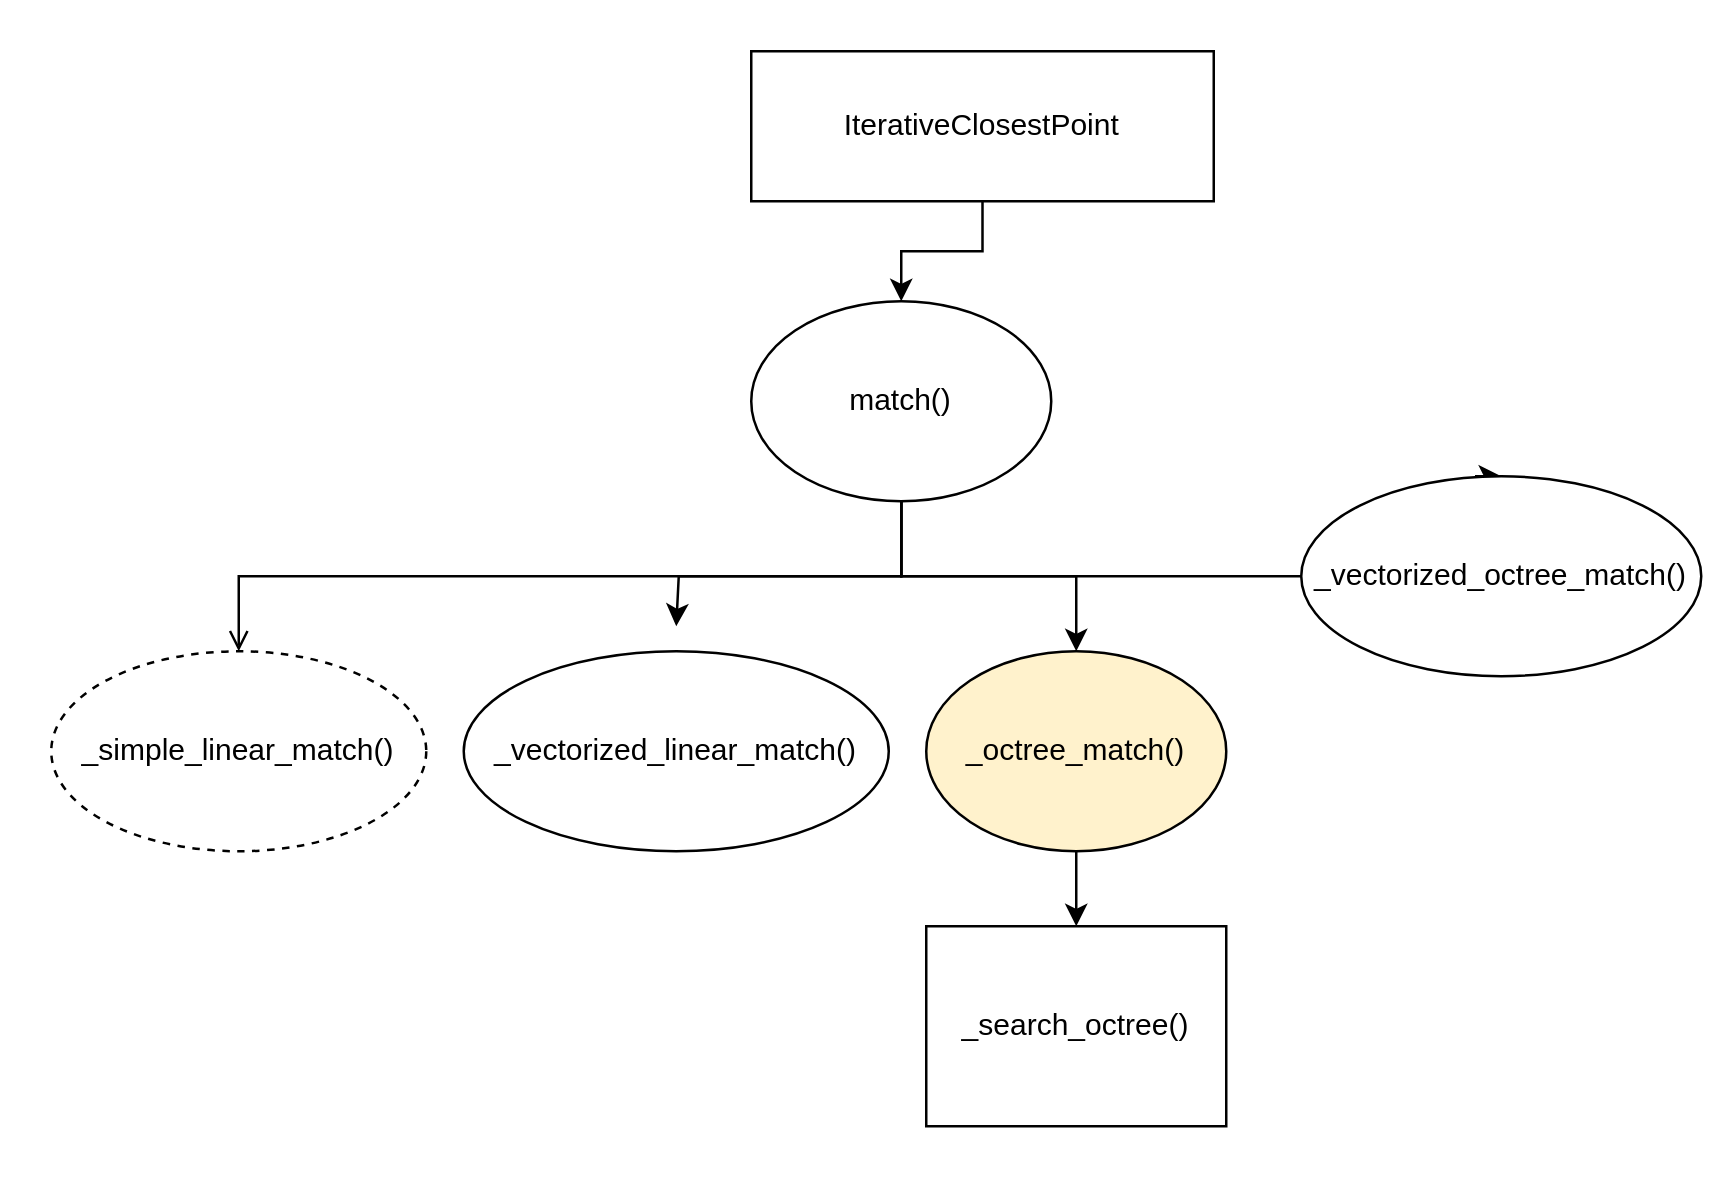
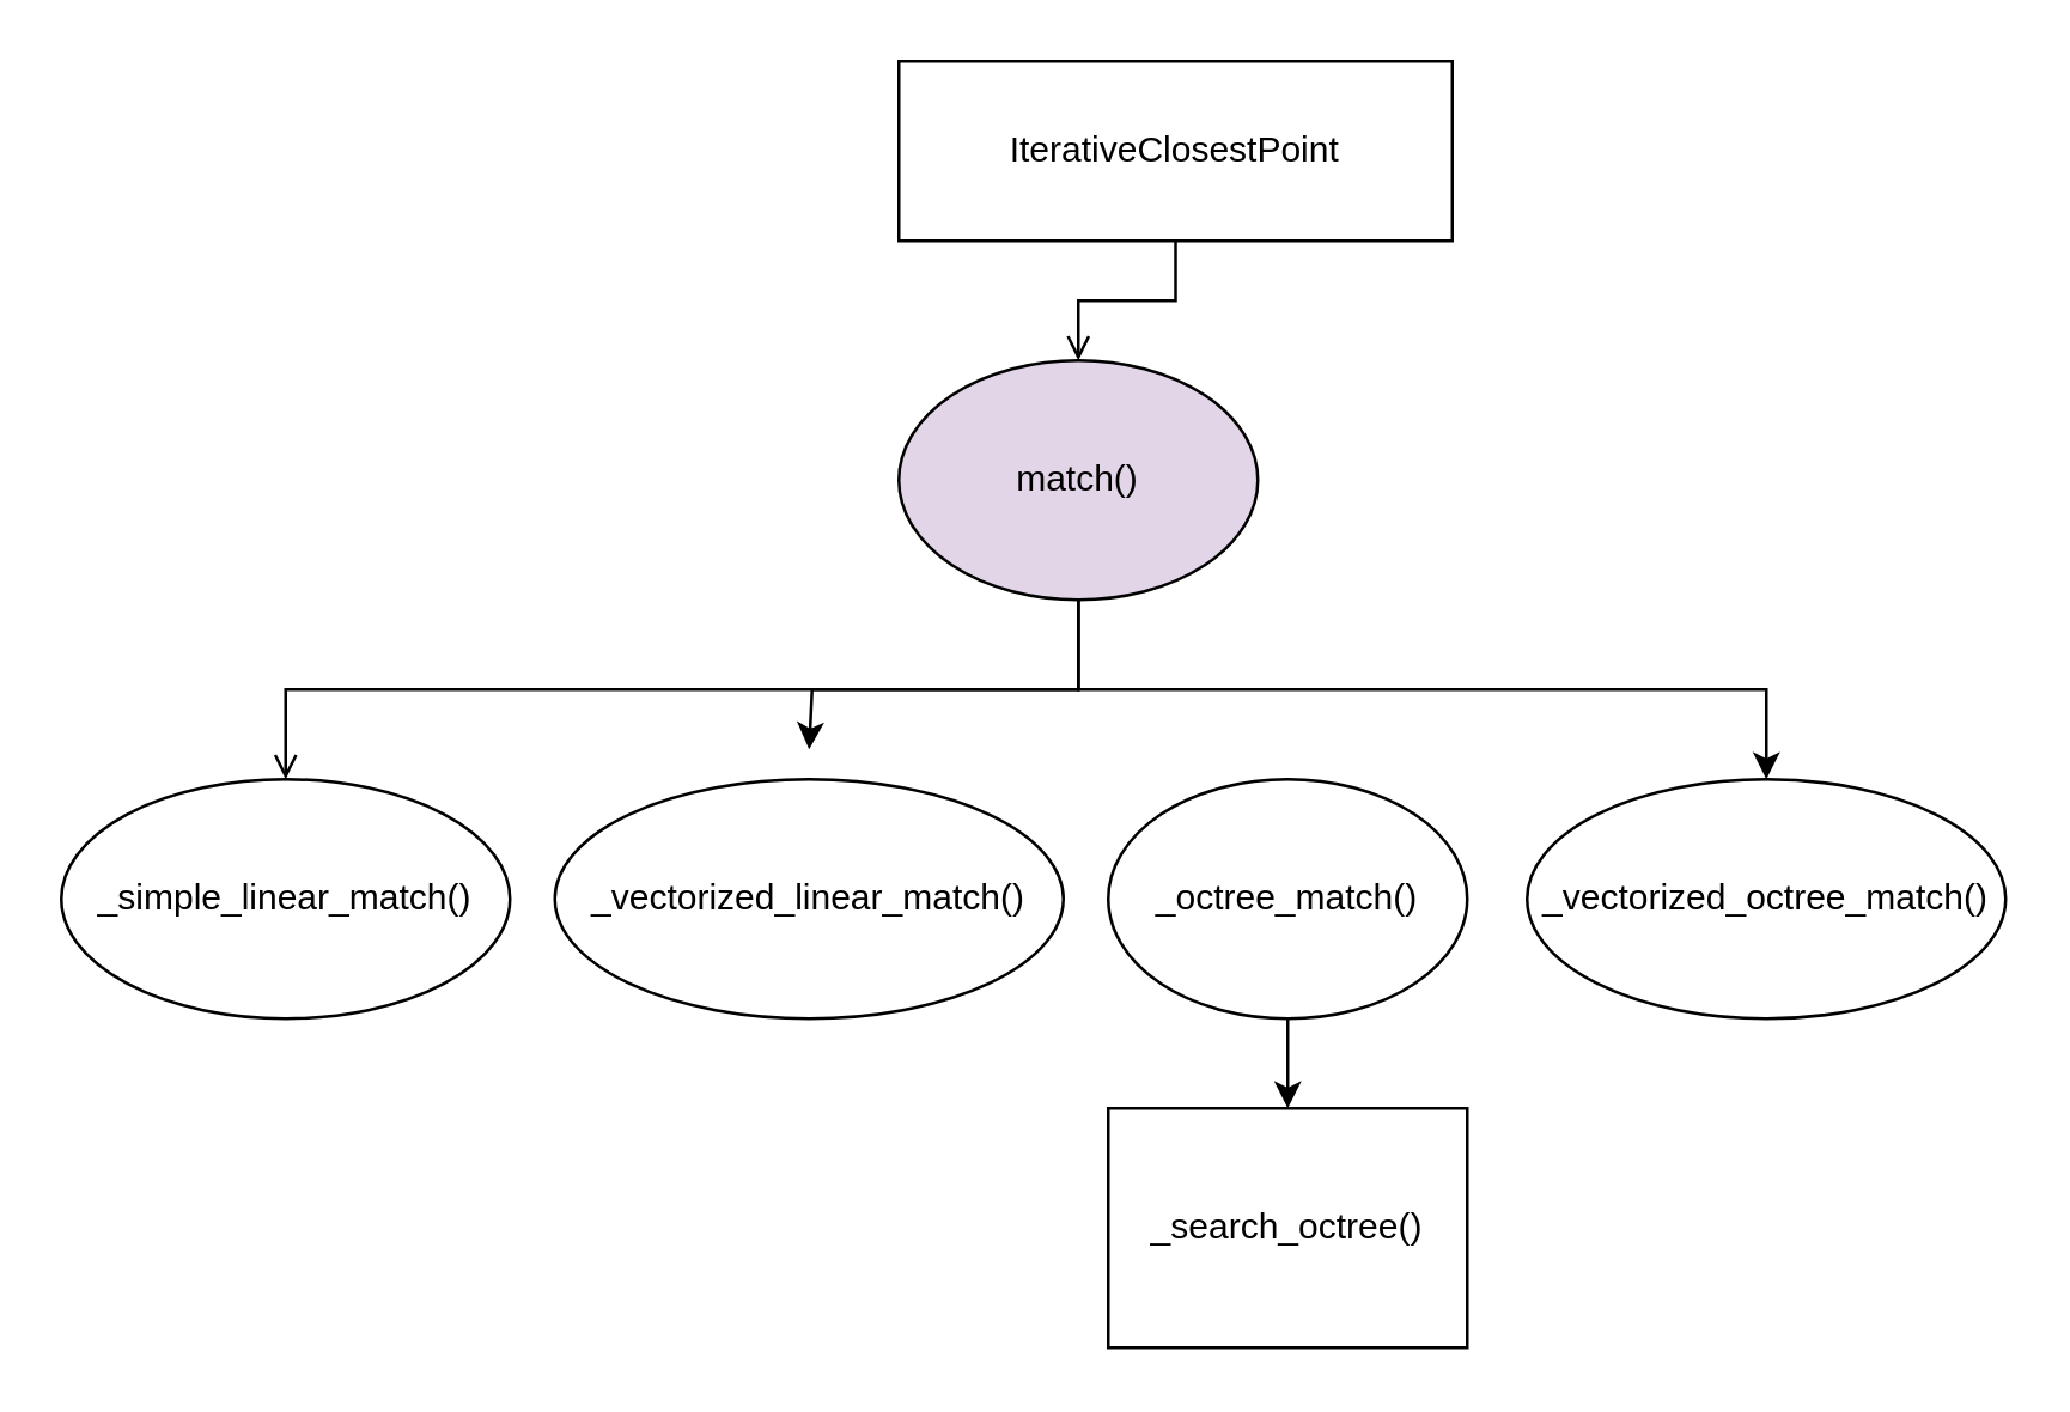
  <mxCell id="0" />
  <mxCell id="1" parent="0" />
- <mxCell id="2" value="" style="edgeStyle=orthogonalEdgeStyle;rounded=0;orthogonalLoop=1;jettySize=auto;html=1;" edge="1" parent="1" source="3" target="8"><mxGeometry relative="1" as="geometry" /></mxCell>
+ <mxCell id="2" value="" style="edgeStyle=orthogonalEdgeStyle;rounded=0;orthogonalLoop=1;jettySize=auto;html=1;endArrow=open;" edge="1" parent="1" source="3" target="8"><mxGeometry relative="1" as="geometry" /></mxCell>
  <mxCell id="3" value="IterativeClosestPoint" style="rounded=0;whiteSpace=wrap;html=1;" vertex="1" parent="1"><mxGeometry x="300" y="20" width="185" height="60" as="geometry" /></mxCell>
  <mxCell id="4" value="" style="edgeStyle=orthogonalEdgeStyle;rounded=0;orthogonalLoop=1;jettySize=auto;html=1;" edge="1" parent="1" source="8"><mxGeometry relative="1" as="geometry"><mxPoint x="270" y="250" as="targetPoint" /><Array as="points"><mxPoint x="360" y="230" /><mxPoint x="271" y="230" /></Array></mxGeometry></mxCell>
  <mxCell id="5" style="edgeStyle=orthogonalEdgeStyle;rounded=0;orthogonalLoop=1;jettySize=auto;html=1;entryX=0.5;entryY=0;entryDx=0;entryDy=0;endArrow=open;" edge="1" parent="1" source="8" target="12"><mxGeometry relative="1" as="geometry"><Array as="points"><mxPoint x="360" y="230" /><mxPoint x="95" y="230" /></Array></mxGeometry></mxCell>
- <mxCell id="6" style="edgeStyle=orthogonalEdgeStyle;rounded=0;orthogonalLoop=1;jettySize=auto;html=1;" edge="1" parent="1" source="8" target="11"><mxGeometry relative="1" as="geometry"><Array as="points"><mxPoint x="360" y="230" /><mxPoint x="430" y="230" /></Array></mxGeometry></mxCell>
  <mxCell id="7" style="edgeStyle=orthogonalEdgeStyle;rounded=0;orthogonalLoop=1;jettySize=auto;html=1;entryX=0.5;entryY=0;entryDx=0;entryDy=0;" edge="1" parent="1" source="8" target="14"><mxGeometry relative="1" as="geometry"><Array as="points"><mxPoint x="360" y="230" /><mxPoint x="590" y="230" /></Array></mxGeometry></mxCell>
- <mxCell id="8" value="match()" style="ellipse;whiteSpace=wrap;html=1;" vertex="1" parent="1"><mxGeometry x="300" y="120" width="120" height="80" as="geometry" /></mxCell>
+ <mxCell id="8" value="match()" style="ellipse;whiteSpace=wrap;html=1;fillColor=#e1d5e7;" vertex="1" parent="1"><mxGeometry x="300" y="120" width="120" height="80" as="geometry" /></mxCell>
  <mxCell id="9" value="_vectorized_linear_match()" style="ellipse;whiteSpace=wrap;html=1;" vertex="1" parent="1"><mxGeometry x="185" y="260" width="170" height="80" as="geometry" /></mxCell>
  <mxCell id="10" value="" style="edgeStyle=orthogonalEdgeStyle;rounded=0;orthogonalLoop=1;jettySize=auto;html=1;" edge="1" parent="1" source="11" target="13"><mxGeometry relative="1" as="geometry" /></mxCell>
- <mxCell id="11" value="_octree_match()" style="ellipse;whiteSpace=wrap;html=1;fillColor=#fff2cc;" vertex="1" parent="1"><mxGeometry x="370" y="260" width="120" height="80" as="geometry" /></mxCell>
- <mxCell id="12" value="_simple_linear_match()" style="ellipse;whiteSpace=wrap;html=1;dashed=1;" vertex="1" parent="1"><mxGeometry x="20" y="260" width="150" height="80" as="geometry" /></mxCell>
+ <mxCell id="11" value="_octree_match()" style="ellipse;whiteSpace=wrap;html=1;" vertex="1" parent="1"><mxGeometry x="370" y="260" width="120" height="80" as="geometry" /></mxCell>
+ <mxCell id="12" value="_simple_linear_match()" style="ellipse;whiteSpace=wrap;html=1;" vertex="1" parent="1"><mxGeometry x="20" y="260" width="150" height="80" as="geometry" /></mxCell>
  <mxCell id="13" value="_search_octree()" style="whiteSpace=wrap;html=1;rounded=0;" vertex="1" parent="1"><mxGeometry x="370" y="370" width="120" height="80" as="geometry" /></mxCell>
- <mxCell id="14" value="_vectorized_octree_match()" style="ellipse;whiteSpace=wrap;html=1;" vertex="1" parent="1"><mxGeometry x="520" y="190" width="160" height="80" as="geometry" /></mxCell>
+ <mxCell id="14" value="_vectorized_octree_match()" style="ellipse;whiteSpace=wrap;html=1;" vertex="1" parent="1"><mxGeometry x="510" y="260" width="160" height="80" as="geometry" /></mxCell>
